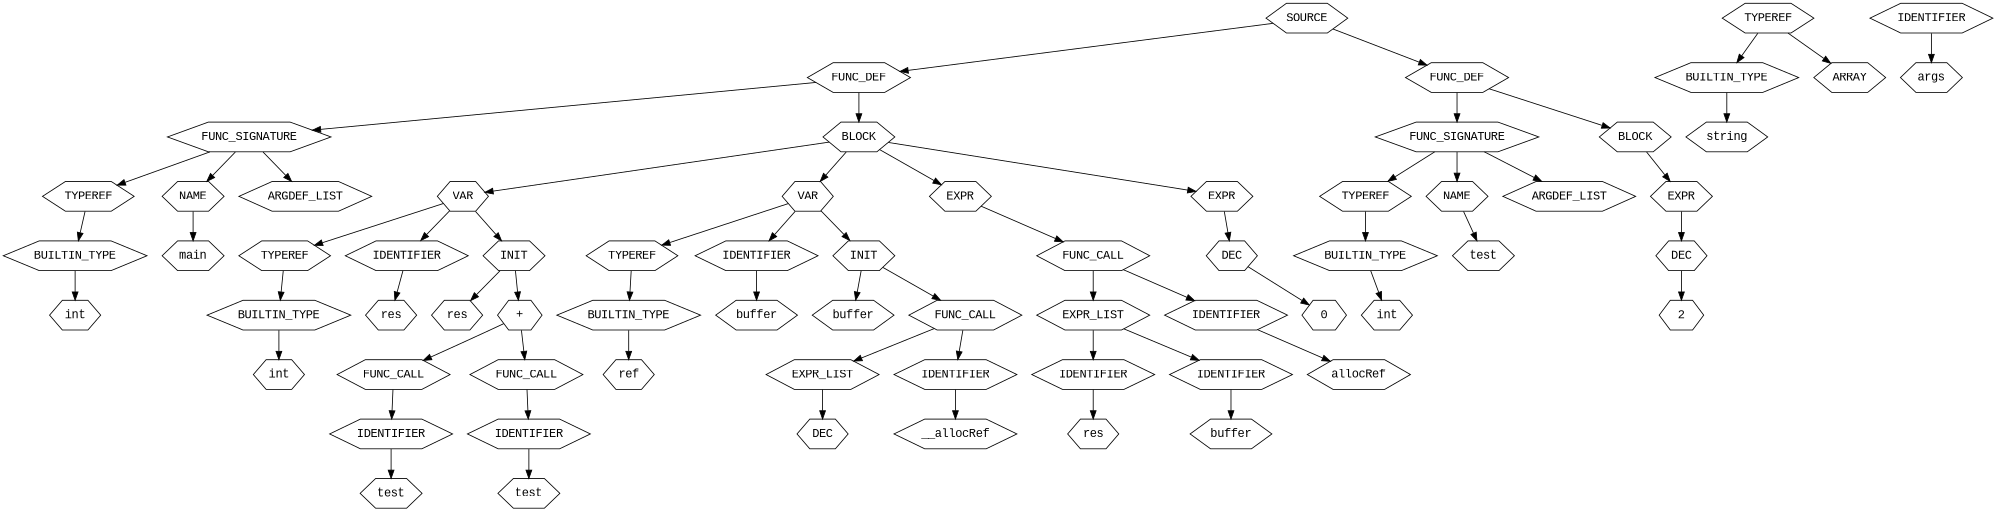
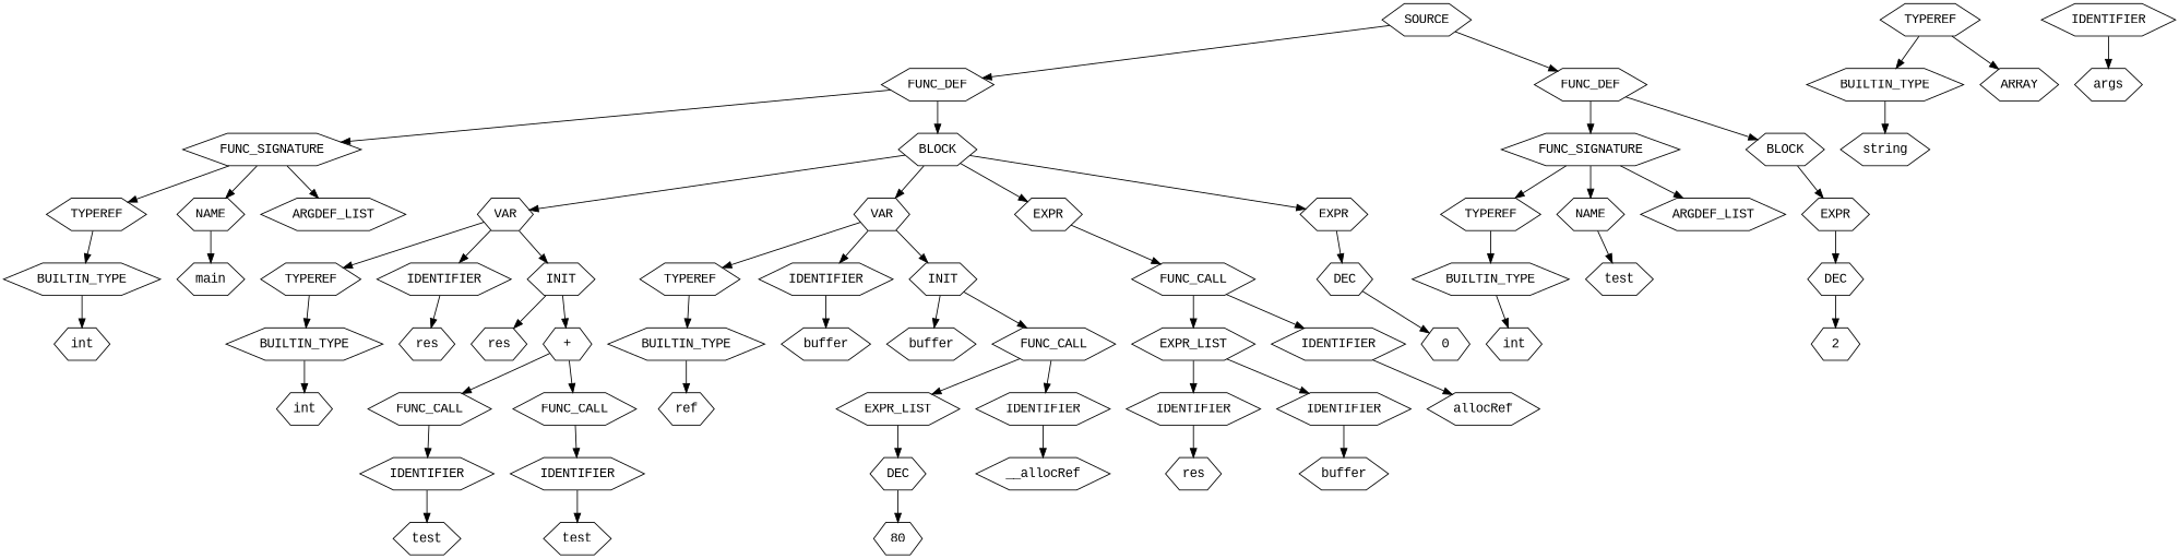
  digraph {
    fontname="Liberation Mono"
    node [fontname="Liberation Mono" shape=hexagon]
    edge [fontname="Liberation Mono"]
    n1 [label=SOURCE]
    n2 [label=FUNC_DEF]
    n3 [label=FUNC_DEF]
    n4 [label=FUNC_SIGNATURE]
    n5 [label=BLOCK]
    n6 [label=FUNC_SIGNATURE]
    n7 [label=BLOCK]
    n8 [label=TYPEREF]
    n9 [label=NAME]
    n10 [label=ARGDEF_LIST]
    n11 [label=VAR]
    n12 [label=VAR]
    n13 [label=EXPR]
    n14 [label=EXPR]
    n15 [label=BUILTIN_TYPE]
    n16 [label=main]
    n17 [label=int]
    n18 [label=TYPEREF]
    n19 [label=BUILTIN_TYPE]
    n20 [label=ARRAY]
    n21 [label=IDENTIFIER]
    n22 [label=args]
    n23 [label=string]
    n24 [label=TYPEREF]
    n25 [label=IDENTIFIER]
    n26 [label=INIT]
    n27 [label=TYPEREF]
    n28 [label=IDENTIFIER]
    n29 [label=INIT]
    n30 [label=FUNC_CALL]
    n31 [label=DEC]
    n32 [label=BUILTIN_TYPE]
    n33 [label=res]
    n34 [label=res]
    n35 [label="+"]
    n36 [label=int]
    n37 [label=FUNC_CALL]
    n38 [label=FUNC_CALL]
    n39 [label=IDENTIFIER]
    n40 [label=IDENTIFIER]
    n41 [label=test]
    n42 [label=test]
    n43 [label=BUILTIN_TYPE]
    n44 [label=buffer]
    n45 [label=buffer]
    n46 [label=FUNC_CALL]
    n47 [label=ref]
    n48 [label=EXPR_LIST]
    n49 [label=IDENTIFIER]
    n50 [label=DEC]
    n51 [label=__allocRef]
+   n52 [label=80]
    n53 [label=EXPR_LIST]
    n54 [label=IDENTIFIER]
    n55 [label=IDENTIFIER]
    n56 [label=IDENTIFIER]
    n57 [label=allocRef]
    n58 [label=res]
    n59 [label=buffer]
    n60 [label=0]
    n61 [label=TYPEREF]
    n62 [label=NAME]
    n63 [label=ARGDEF_LIST]
    n64 [label=EXPR]
    n65 [label=BUILTIN_TYPE]
    n66 [label=test]
    n67 [label=int]
    n68 [label=DEC]
    n69 [label=2]
    n1 -> n2
    n1 -> n3
    n2 -> n4
    n2 -> n5
    n3 -> n6
    n3 -> n7
    n4 -> n8
    n4 -> n9
    n4 -> n10
    n5 -> n11
    n5 -> n12
    n5 -> n13
    n5 -> n14
    n6 -> n61
    n6 -> n62
    n6 -> n63
    n7 -> n64
    n8 -> n15
    n9 -> n16
    n11 -> n24
    n11 -> n25
    n11 -> n26
    n12 -> n27
    n12 -> n28
    n12 -> n29
    n13 -> n30
    n14 -> n31
    n15 -> n17
    n18 -> n19
    n18 -> n20
    n19 -> n23
    n21 -> n22
    n24 -> n32
    n25 -> n33
    n26 -> n34
    n26 -> n35
    n27 -> n43
    n28 -> n44
    n29 -> n45
    n29 -> n46
    n30 -> n53
    n30 -> n54
    n31 -> n60
    n32 -> n36
    n35 -> n37
    n35 -> n38
    n37 -> n39
    n38 -> n40
    n39 -> n41
    n40 -> n42
    n43 -> n47
    n46 -> n48
    n46 -> n49
    n48 -> n50
    n49 -> n51
+   n50 -> n52
    n53 -> n55
    n53 -> n56
    n54 -> n57
    n55 -> n58
    n56 -> n59
    n61 -> n65
    n62 -> n66
    n64 -> n68
    n65 -> n67
    n68 -> n69
  }
